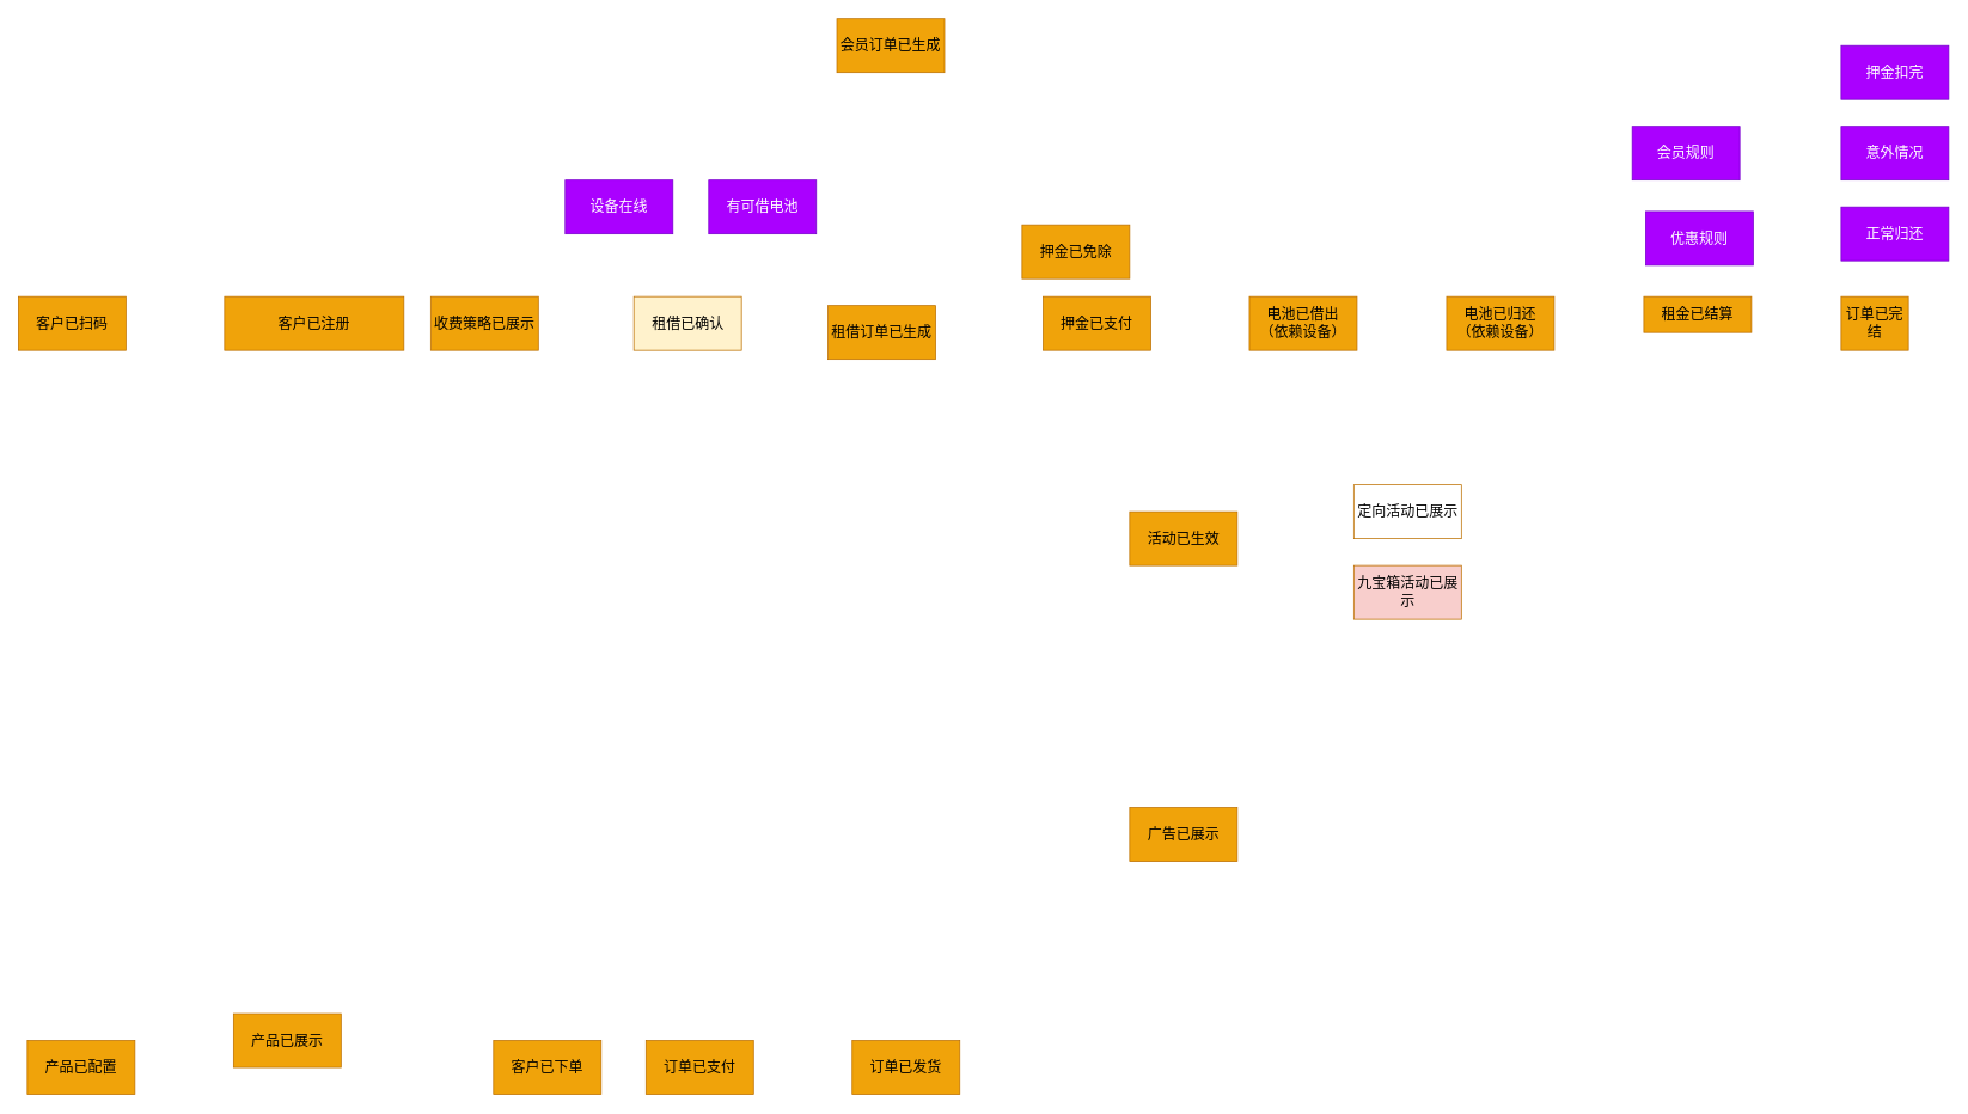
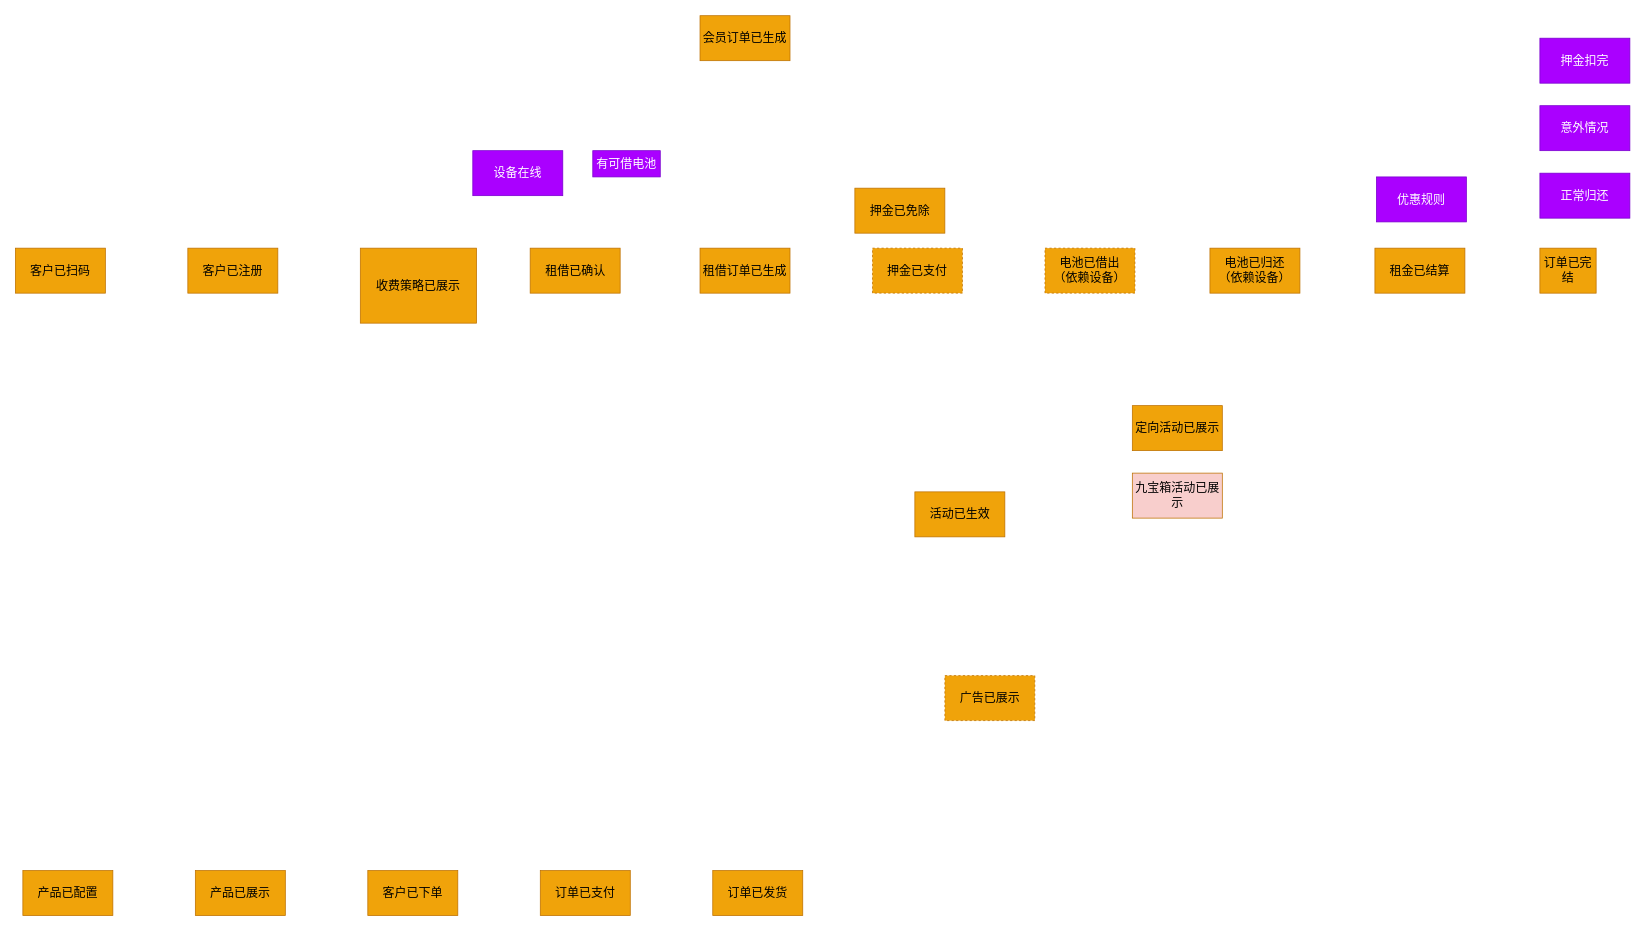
  <mxCell id="0" />
  <mxCell id="1" parent="0" />
- <mxCell id="2" value="客户已注册" style="rounded=0;whiteSpace=wrap;html=1;strokeColor=#BD7000;fillColor=#f0a30a;fontSize=16;" parent="1" vertex="1"><mxGeometry x="250" y="330" width="200" height="60" as="geometry" /></mxCell>
+ <mxCell id="2" value="客户已注册" style="rounded=0;whiteSpace=wrap;html=1;strokeColor=#BD7000;fillColor=#f0a30a;fontSize=16;" parent="1" vertex="1"><mxGeometry x="250" y="330" width="120" height="60" as="geometry" /></mxCell>
  <mxCell id="3" value="客户已扫码" style="rounded=0;whiteSpace=wrap;html=1;strokeColor=#BD7000;fillColor=#f0a30a;fontSize=16;" parent="1" vertex="1"><mxGeometry x="20" y="330" width="120" height="60" as="geometry" /></mxCell>
- <mxCell id="4" value="押金已支付" style="rounded=0;whiteSpace=wrap;html=1;strokeColor=#BD7000;fillColor=#f0a30a;fontSize=16;" parent="1" vertex="1"><mxGeometry x="1163" y="330" width="120" height="60" as="geometry" /></mxCell>
- <mxCell id="5" value="电池已借出&lt;br&gt;（依赖设备）" style="rounded=0;whiteSpace=wrap;html=1;strokeColor=#BD7000;fillColor=#f0a30a;fontSize=16;" parent="1" vertex="1"><mxGeometry x="1393" y="330" width="120" height="60" as="geometry" /></mxCell>
+ <mxCell id="4" value="押金已支付" style="rounded=0;whiteSpace=wrap;html=1;strokeColor=#BD7000;fillColor=#f0a30a;fontSize=16;dashed=1;" parent="1" vertex="1"><mxGeometry x="1163" y="330" width="120" height="60" as="geometry" /></mxCell>
+ <mxCell id="5" value="电池已借出&lt;br&gt;（依赖设备）" style="rounded=0;whiteSpace=wrap;html=1;strokeColor=#BD7000;fillColor=#f0a30a;fontSize=16;dashed=1;" parent="1" vertex="1"><mxGeometry x="1393" y="330" width="120" height="60" as="geometry" /></mxCell>
  <mxCell id="6" value="电池已归还&lt;br&gt;（依赖设备）" style="rounded=0;whiteSpace=wrap;html=1;strokeColor=#BD7000;fillColor=#f0a30a;fontSize=16;" parent="1" vertex="1"><mxGeometry x="1613" y="330" width="120" height="60" as="geometry" /></mxCell>
- <mxCell id="7" value="租借订单已生成" style="rounded=0;whiteSpace=wrap;html=1;strokeColor=#BD7000;fillColor=#f0a30a;fontSize=16;" parent="1" vertex="1"><mxGeometry x="923" y="340" width="120" height="60" as="geometry" /></mxCell>
- <mxCell id="8" value="租金已结算" style="rounded=0;whiteSpace=wrap;html=1;strokeColor=#BD7000;fillColor=#f0a30a;fontSize=16;" parent="1" vertex="1"><mxGeometry x="1833" y="330" width="120" height="40" as="geometry" /></mxCell>
+ <mxCell id="7" value="租借订单已生成" style="rounded=0;whiteSpace=wrap;html=1;strokeColor=#BD7000;fillColor=#f0a30a;fontSize=16;" parent="1" vertex="1"><mxGeometry x="933" y="330" width="120" height="60" as="geometry" /></mxCell>
+ <mxCell id="8" value="租金已结算" style="rounded=0;whiteSpace=wrap;html=1;strokeColor=#BD7000;fillColor=#f0a30a;fontSize=16;" parent="1" vertex="1"><mxGeometry x="1833" y="330" width="120" height="60" as="geometry" /></mxCell>
  <mxCell id="9" value="订单已完结" style="rounded=0;whiteSpace=wrap;html=1;strokeColor=#BD7000;fillColor=#f0a30a;fontSize=16;" parent="1" vertex="1"><mxGeometry x="2053" y="330" width="75" height="60" as="geometry" /></mxCell>
  <mxCell id="10" value="设备在线" style="rounded=0;whiteSpace=wrap;html=1;strokeColor=#7700CC;fillColor=#aa00ff;fontSize=16;fontColor=#ffffff;" parent="1" vertex="1"><mxGeometry x="630" y="200" width="120" height="60" as="geometry" /></mxCell>
- <mxCell id="11" value="有可借电池" style="rounded=0;whiteSpace=wrap;html=1;strokeColor=#7700CC;fillColor=#aa00ff;fontSize=16;fontColor=#ffffff;" parent="1" vertex="1"><mxGeometry x="790" y="200" width="120" height="60" as="geometry" /></mxCell>
+ <mxCell id="11" value="有可借电池" style="rounded=0;whiteSpace=wrap;html=1;strokeColor=#7700CC;fillColor=#aa00ff;fontSize=16;fontColor=#ffffff;" parent="1" vertex="1"><mxGeometry x="790" y="200" width="90" height="35" as="geometry" /></mxCell>
  <mxCell id="12" value="押金已免除" style="rounded=0;whiteSpace=wrap;html=1;strokeColor=#BD7000;fillColor=#f0a30a;fontSize=16;" parent="1" vertex="1"><mxGeometry x="1139.5" y="250" width="120" height="60" as="geometry" /></mxCell>
- <mxCell id="13" value="收费策略已展示" style="rounded=0;whiteSpace=wrap;html=1;strokeColor=#BD7000;fillColor=#f0a30a;fontSize=16;" parent="1" vertex="1"><mxGeometry x="480" y="330" width="120" height="60" as="geometry" /></mxCell>
- <mxCell id="14" value="广告已展示" style="rounded=0;whiteSpace=wrap;html=1;strokeColor=#BD7000;fillColor=#f0a30a;fontSize=16;" parent="1" vertex="1"><mxGeometry x="1259.5" y="900" width="120" height="60" as="geometry" /></mxCell>
- <mxCell id="15" value="活动已生效" style="rounded=0;whiteSpace=wrap;html=1;strokeColor=#BD7000;fillColor=#f0a30a;fontSize=16;" parent="1" vertex="1"><mxGeometry x="1259.5" y="570" width="120" height="60" as="geometry" /></mxCell>
- <mxCell id="16" value="定向活动已展示" style="rounded=0;whiteSpace=wrap;html=1;strokeColor=#BD7000;fillColor=#ffffff;fontSize=16;" parent="1" vertex="1"><mxGeometry x="1509.5" y="540" width="120" height="60" as="geometry" /></mxCell>
+ <mxCell id="13" value="收费策略已展示" style="rounded=0;whiteSpace=wrap;html=1;strokeColor=#BD7000;fillColor=#f0a30a;fontSize=16;" parent="1" vertex="1"><mxGeometry x="480" y="330" width="155" height="100" as="geometry" /></mxCell>
+ <mxCell id="14" value="广告已展示" style="rounded=0;whiteSpace=wrap;html=1;strokeColor=#BD7000;fillColor=#f0a30a;fontSize=16;dashed=1;" parent="1" vertex="1"><mxGeometry x="1259.5" y="900" width="120" height="60" as="geometry" /></mxCell>
+ <mxCell id="15" value="活动已生效" style="rounded=0;whiteSpace=wrap;html=1;strokeColor=#BD7000;fillColor=#f0a30a;fontSize=16;" parent="1" vertex="1"><mxGeometry x="1219.5" y="655" width="120" height="60" as="geometry" /></mxCell>
+ <mxCell id="16" value="定向活动已展示" style="rounded=0;whiteSpace=wrap;html=1;strokeColor=#BD7000;fillColor=#f0a30a;fontSize=16;" parent="1" vertex="1"><mxGeometry x="1509.5" y="540" width="120" height="60" as="geometry" /></mxCell>
  <mxCell id="17" value="九宝箱活动已展示" style="rounded=0;whiteSpace=wrap;html=1;strokeColor=#BD7000;fillColor=#f8cecc;fontSize=16;" parent="1" vertex="1"><mxGeometry x="1509.5" y="630" width="120" height="60" as="geometry" /></mxCell>
- <mxCell id="18" value="租借已确认" style="rounded=0;whiteSpace=wrap;html=1;strokeColor=#BD7000;fillColor=#fff2cc;fontSize=16;" parent="1" vertex="1"><mxGeometry x="706.5" y="330" width="120" height="60" as="geometry" /></mxCell>
+ <mxCell id="18" value="租借已确认" style="rounded=0;whiteSpace=wrap;html=1;strokeColor=#BD7000;fillColor=#f0a30a;fontSize=16;" parent="1" vertex="1"><mxGeometry x="706.5" y="330" width="120" height="60" as="geometry" /></mxCell>
  <mxCell id="19" value="优惠规则" style="rounded=0;whiteSpace=wrap;html=1;strokeColor=#7700CC;fillColor=#aa00ff;fontSize=16;fontColor=#ffffff;" parent="1" vertex="1"><mxGeometry x="1835" y="235" width="120" height="60" as="geometry" /></mxCell>
  <mxCell id="20" value="正常归还" style="rounded=0;whiteSpace=wrap;html=1;strokeColor=#7700CC;fillColor=#aa00ff;fontSize=16;fontColor=#ffffff;" parent="1" vertex="1"><mxGeometry x="2053" y="230" width="120" height="60" as="geometry" /></mxCell>
  <mxCell id="21" value="意外情况" style="rounded=0;whiteSpace=wrap;html=1;strokeColor=#7700CC;fillColor=#aa00ff;fontSize=16;fontColor=#ffffff;" parent="1" vertex="1"><mxGeometry x="2053" y="140" width="120" height="60" as="geometry" /></mxCell>
  <mxCell id="22" value="押金扣完" style="rounded=0;whiteSpace=wrap;html=1;strokeColor=#7700CC;fillColor=#aa00ff;fontSize=16;fontColor=#ffffff;" parent="1" vertex="1"><mxGeometry x="2053" y="50" width="120" height="60" as="geometry" /></mxCell>
  <mxCell id="23" value="会员订单已生成" style="rounded=0;whiteSpace=wrap;html=1;strokeColor=#BD7000;fillColor=#f0a30a;fontSize=16;" parent="1" vertex="1"><mxGeometry x="933" y="20" width="120" height="60" as="geometry" /></mxCell>
- <mxCell id="24" value="会员规则" style="rounded=0;whiteSpace=wrap;html=1;strokeColor=#7700CC;fillColor=#aa00ff;fontSize=16;fontColor=#ffffff;" vertex="1" parent="1"><mxGeometry x="1820" y="140" width="120" height="60" as="geometry" /></mxCell>
  <mxCell id="25" value="产品已配置" style="rounded=0;whiteSpace=wrap;html=1;strokeColor=#BD7000;fillColor=#f0a30a;fontSize=16;" vertex="1" parent="1"><mxGeometry x="30" y="1160" width="120" height="60" as="geometry" /></mxCell>
- <mxCell id="26" value="客户已下单" style="rounded=0;whiteSpace=wrap;html=1;strokeColor=#BD7000;fillColor=#f0a30a;fontSize=16;" vertex="1" parent="1"><mxGeometry x="550" y="1160" width="120" height="60" as="geometry" /></mxCell>
+ <mxCell id="26" value="客户已下单" style="rounded=0;whiteSpace=wrap;html=1;strokeColor=#BD7000;fillColor=#f0a30a;fontSize=16;" vertex="1" parent="1"><mxGeometry x="490" y="1160" width="120" height="60" as="geometry" /></mxCell>
  <mxCell id="27" value="订单已支付" style="rounded=0;whiteSpace=wrap;html=1;strokeColor=#BD7000;fillColor=#f0a30a;fontSize=16;" vertex="1" parent="1"><mxGeometry x="720" y="1160" width="120" height="60" as="geometry" /></mxCell>
  <mxCell id="28" value="订单已发货" style="rounded=0;whiteSpace=wrap;html=1;strokeColor=#BD7000;fillColor=#f0a30a;fontSize=16;" vertex="1" parent="1"><mxGeometry x="950" y="1160" width="120" height="60" as="geometry" /></mxCell>
- <mxCell id="29" value="产品已展示" style="rounded=0;whiteSpace=wrap;html=1;strokeColor=#BD7000;fillColor=#f0a30a;fontSize=16;" vertex="1" parent="1"><mxGeometry x="260" y="1130" width="120" height="60" as="geometry" /></mxCell>
+ <mxCell id="29" value="产品已展示" style="rounded=0;whiteSpace=wrap;html=1;strokeColor=#BD7000;fillColor=#f0a30a;fontSize=16;" vertex="1" parent="1"><mxGeometry x="260" y="1160" width="120" height="60" as="geometry" /></mxCell>
